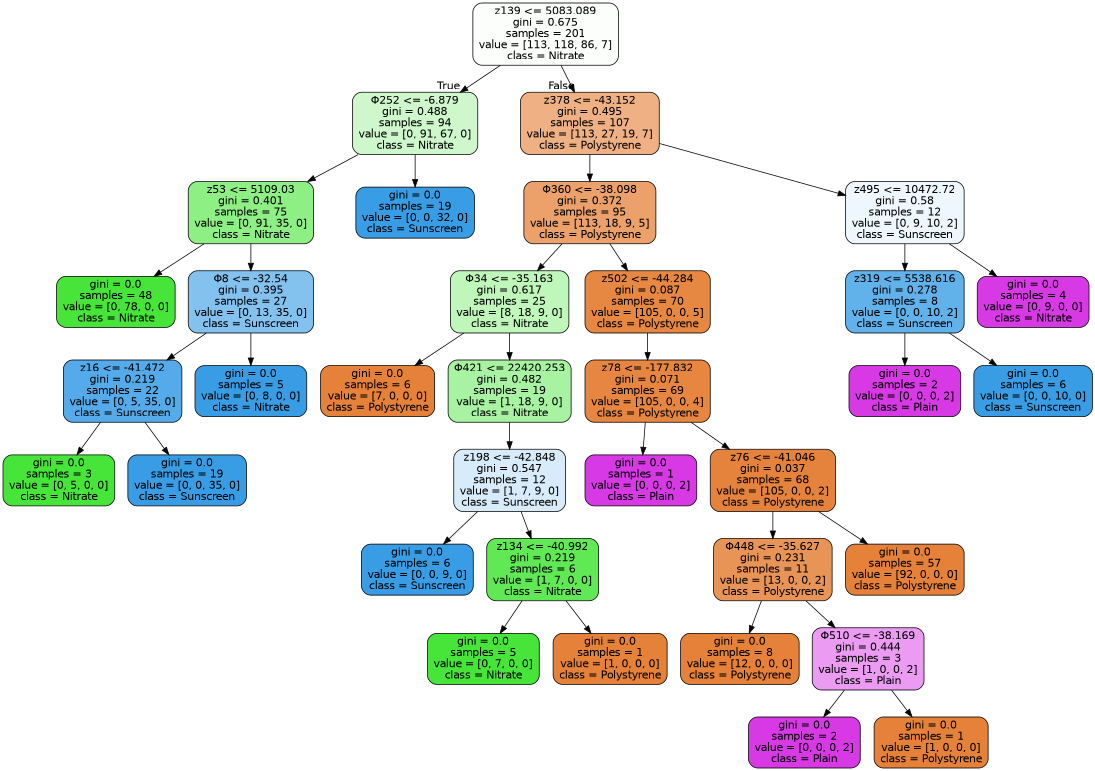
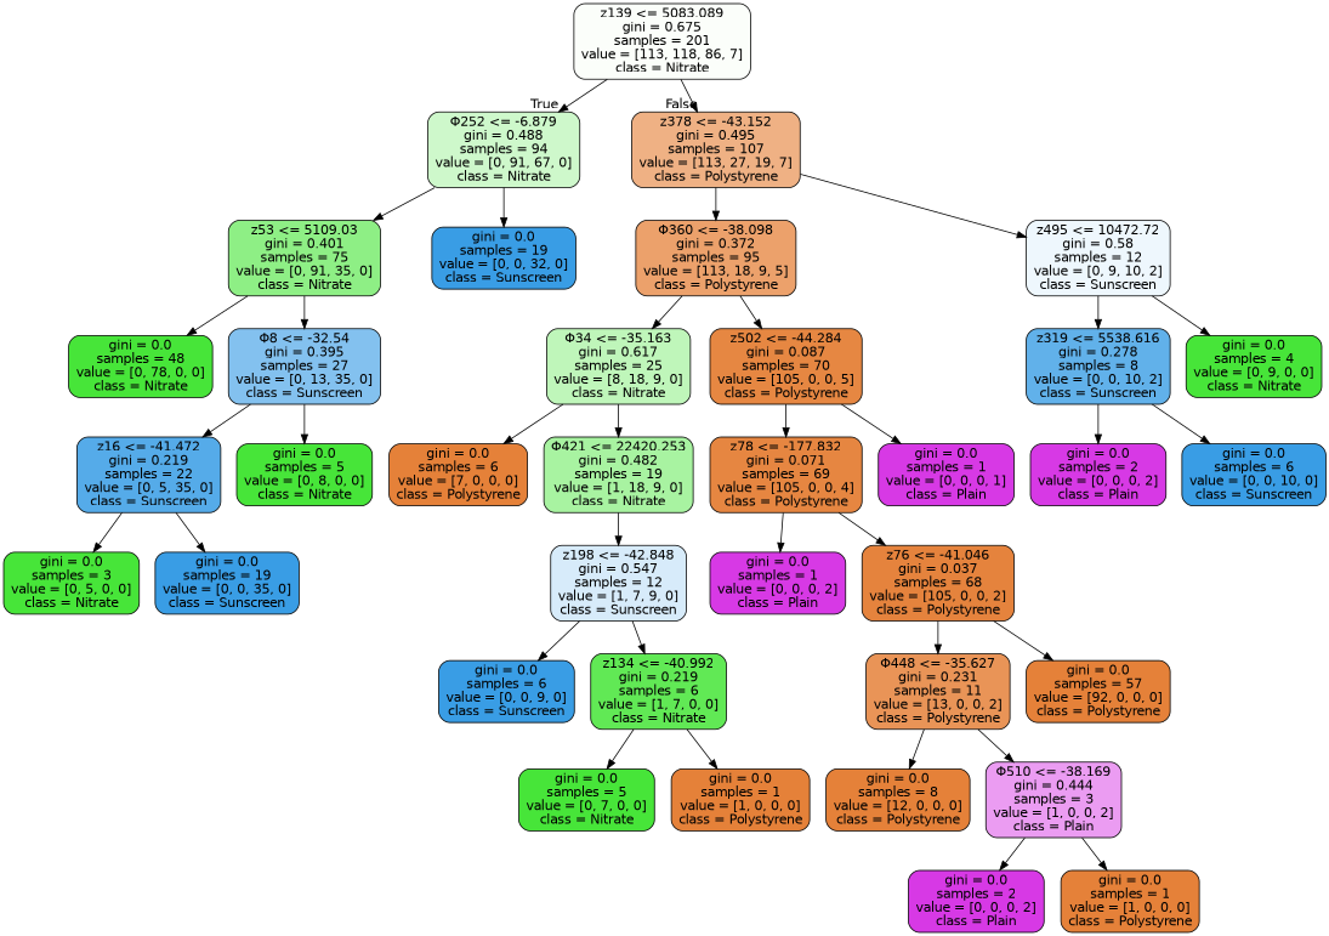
  digraph {
    node [color=black fillcolor="#47e539" fontname=helvetica shape=box style="filled, rounded"]
    edge [fontname=helvetica]
    n1 [fillcolor="#fbfefa" label="z139 <= 5083.089\ngini = 0.675\nsamples = 201\nvalue = [113, 118, 86, 7]\nclass = Nitrate"]
    n2 [fillcolor="#cef8cb" label="Φ252 <= -6.879\ngini = 0.488\nsamples = 94\nvalue = [0, 91, 67, 0]\nclass = Nitrate"]
    n3 [fillcolor="#efb184" label="z378 <= -43.152\ngini = 0.495\nsamples = 107\nvalue = [113, 27, 19, 7]\nclass = Polystyrene"]
    n4 [fillcolor="#8eef85" label="z53 <= 5109.03\ngini = 0.401\nsamples = 75\nvalue = [0, 91, 35, 0]\nclass = Nitrate"]
    n5 [fillcolor="#399de5" label="gini = 0.0\nsamples = 19\nvalue = [0, 0, 32, 0]\nclass = Sunscreen"]
    n6 [fillcolor="#eca16b" label="Φ360 <= -38.098\ngini = 0.372\nsamples = 95\nvalue = [113, 18, 9, 5]\nclass = Polystyrene"]
    n7 [fillcolor="#eef7fd" label="z495 <= 10472.72\ngini = 0.58\nsamples = 12\nvalue = [0, 9, 10, 2]\nclass = Sunscreen"]
    n8 [label="gini = 0.0\nsamples = 48\nvalue = [0, 78, 0, 0]\nclass = Nitrate"]
    n9 [fillcolor="#83c1ef" label="Φ8 <= -32.54\ngini = 0.395\nsamples = 27\nvalue = [0, 13, 35, 0]\nclass = Sunscreen"]
    n10 [fillcolor="#55abe9" label="z16 <= -41.472\ngini = 0.219\nsamples = 22\nvalue = [0, 5, 35, 0]\nclass = Sunscreen"]
-   n11 [fillcolor="#399de5" label="gini = 0.0\nsamples = 5\nvalue = [0, 8, 0, 0]\nclass = Nitrate"]
+   n11 [label="gini = 0.0\nsamples = 5\nvalue = [0, 8, 0, 0]\nclass = Nitrate"]
    n12 [label="gini = 0.0\nsamples = 3\nvalue = [0, 5, 0, 0]\nclass = Nitrate"]
    n13 [fillcolor="#399de5" label="gini = 0.0\nsamples = 19\nvalue = [0, 0, 35, 0]\nclass = Sunscreen"]
    n14 [fillcolor="#bff6ba" label="Φ34 <= -35.163\ngini = 0.617\nsamples = 25\nvalue = [8, 18, 9, 0]\nclass = Nitrate"]
    n15 [fillcolor="#e68742" label="z502 <= -44.284\ngini = 0.087\nsamples = 70\nvalue = [105, 0, 0, 5]\nclass = Polystyrene"]
    n16 [fillcolor="#61b1ea" label="z319 <= 5538.616\ngini = 0.278\nsamples = 8\nvalue = [0, 0, 10, 2]\nclass = Sunscreen"]
-   n17 [fillcolor="#d739e5" label="gini = 0.0\nsamples = 4\nvalue = [0, 9, 0, 0]\nclass = Nitrate"]
+   n17 [label="gini = 0.0\nsamples = 4\nvalue = [0, 9, 0, 0]\nclass = Nitrate"]
    n18 [fillcolor="#e58139" label="gini = 0.0\nsamples = 6\nvalue = [7, 0, 0, 0]\nclass = Polystyrene"]
    n19 [fillcolor="#a8f3a1" label="Φ421 <= 22420.253\ngini = 0.482\nsamples = 19\nvalue = [1, 18, 9, 0]\nclass = Nitrate"]
    n20 [fillcolor="#e68641" label="z78 <= -177.832\ngini = 0.071\nsamples = 69\nvalue = [105, 0, 0, 4]\nclass = Polystyrene"]
+   n21 [fillcolor="#d739e5" label="gini = 0.0\nsamples = 1\nvalue = [0, 0, 0, 1]\nclass = Plain"]
    n22 [fillcolor="#d7ebfa" label="z198 <= -42.848\ngini = 0.547\nsamples = 12\nvalue = [1, 7, 9, 0]\nclass = Sunscreen"]
    n23 [fillcolor="#399de5" label="gini = 0.0\nsamples = 6\nvalue = [0, 0, 9, 0]\nclass = Sunscreen"]
    n24 [fillcolor="#61e955" label="z134 <= -40.992\ngini = 0.219\nsamples = 6\nvalue = [1, 7, 0, 0]\nclass = Nitrate"]
    n25 [label="gini = 0.0\nsamples = 5\nvalue = [0, 7, 0, 0]\nclass = Nitrate"]
    n26 [fillcolor="#e58139" label="gini = 0.0\nsamples = 1\nvalue = [1, 0, 0, 0]\nclass = Polystyrene"]
    n27 [fillcolor="#d739e5" label="gini = 0.0\nsamples = 1\nvalue = [0, 0, 0, 2]\nclass = Plain"]
    n28 [fillcolor="#e5833d" label="z76 <= -41.046\ngini = 0.037\nsamples = 68\nvalue = [105, 0, 0, 2]\nclass = Polystyrene"]
    n29 [fillcolor="#e99457" label="Φ448 <= -35.627\ngini = 0.231\nsamples = 11\nvalue = [13, 0, 0, 2]\nclass = Polystyrene"]
    n30 [fillcolor="#e58139" label="gini = 0.0\nsamples = 57\nvalue = [92, 0, 0, 0]\nclass = Polystyrene"]
    n31 [fillcolor="#e58139" label="gini = 0.0\nsamples = 8\nvalue = [12, 0, 0, 0]\nclass = Polystyrene"]
    n32 [fillcolor="#eb9cf2" label="Φ510 <= -38.169\ngini = 0.444\nsamples = 3\nvalue = [1, 0, 0, 2]\nclass = Plain"]
    n33 [fillcolor="#d739e5" label="gini = 0.0\nsamples = 2\nvalue = [0, 0, 0, 2]\nclass = Plain"]
    n34 [fillcolor="#e58139" label="gini = 0.0\nsamples = 1\nvalue = [1, 0, 0, 0]\nclass = Polystyrene"]
    n35 [fillcolor="#d739e5" label="gini = 0.0\nsamples = 2\nvalue = [0, 0, 0, 2]\nclass = Plain"]
    n36 [fillcolor="#399de5" label="gini = 0.0\nsamples = 6\nvalue = [0, 0, 10, 0]\nclass = Sunscreen"]
    n1 -> n2 [headlabel=True labelangle=45 labeldistance=2.5]
    n1 -> n3 [headlabel=False labelangle=-45 labeldistance=2.5]
    n2 -> n4
    n2 -> n5
    n3 -> n6
    n3 -> n7
    n4 -> n8
    n4 -> n9
    n6 -> n14
    n6 -> n15
    n7 -> n16
    n7 -> n17
    n9 -> n10
    n9 -> n11
    n10 -> n12
    n10 -> n13
    n14 -> n18
    n14 -> n19
    n15 -> n20
+   n15 -> n21
    n16 -> n35
    n16 -> n36
    n19 -> n22
    n20 -> n27
    n20 -> n28
    n22 -> n23
    n22 -> n24
    n24 -> n25
    n24 -> n26
    n28 -> n29
    n28 -> n30
    n29 -> n31
    n29 -> n32
    n32 -> n33
    n32 -> n34
  }
